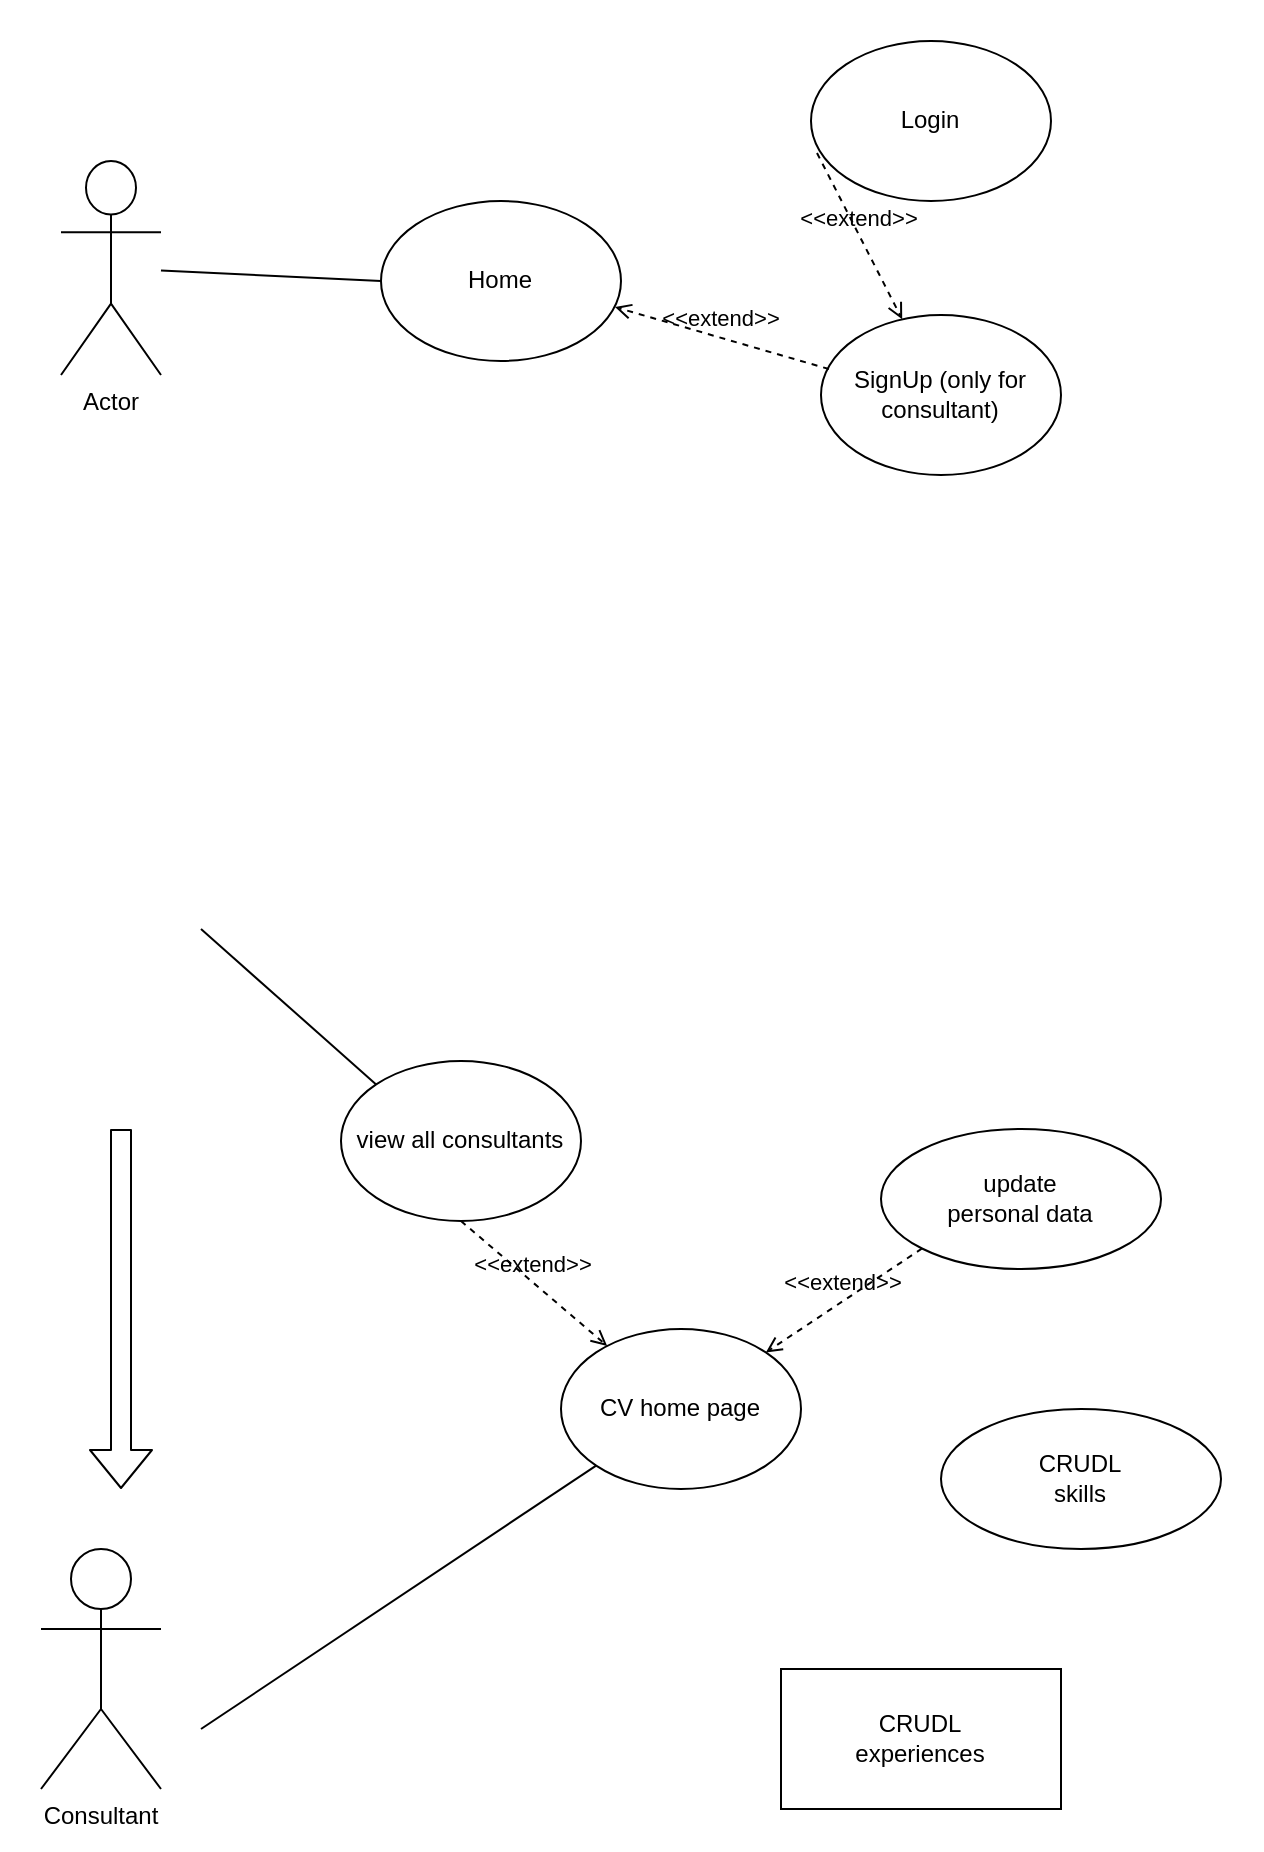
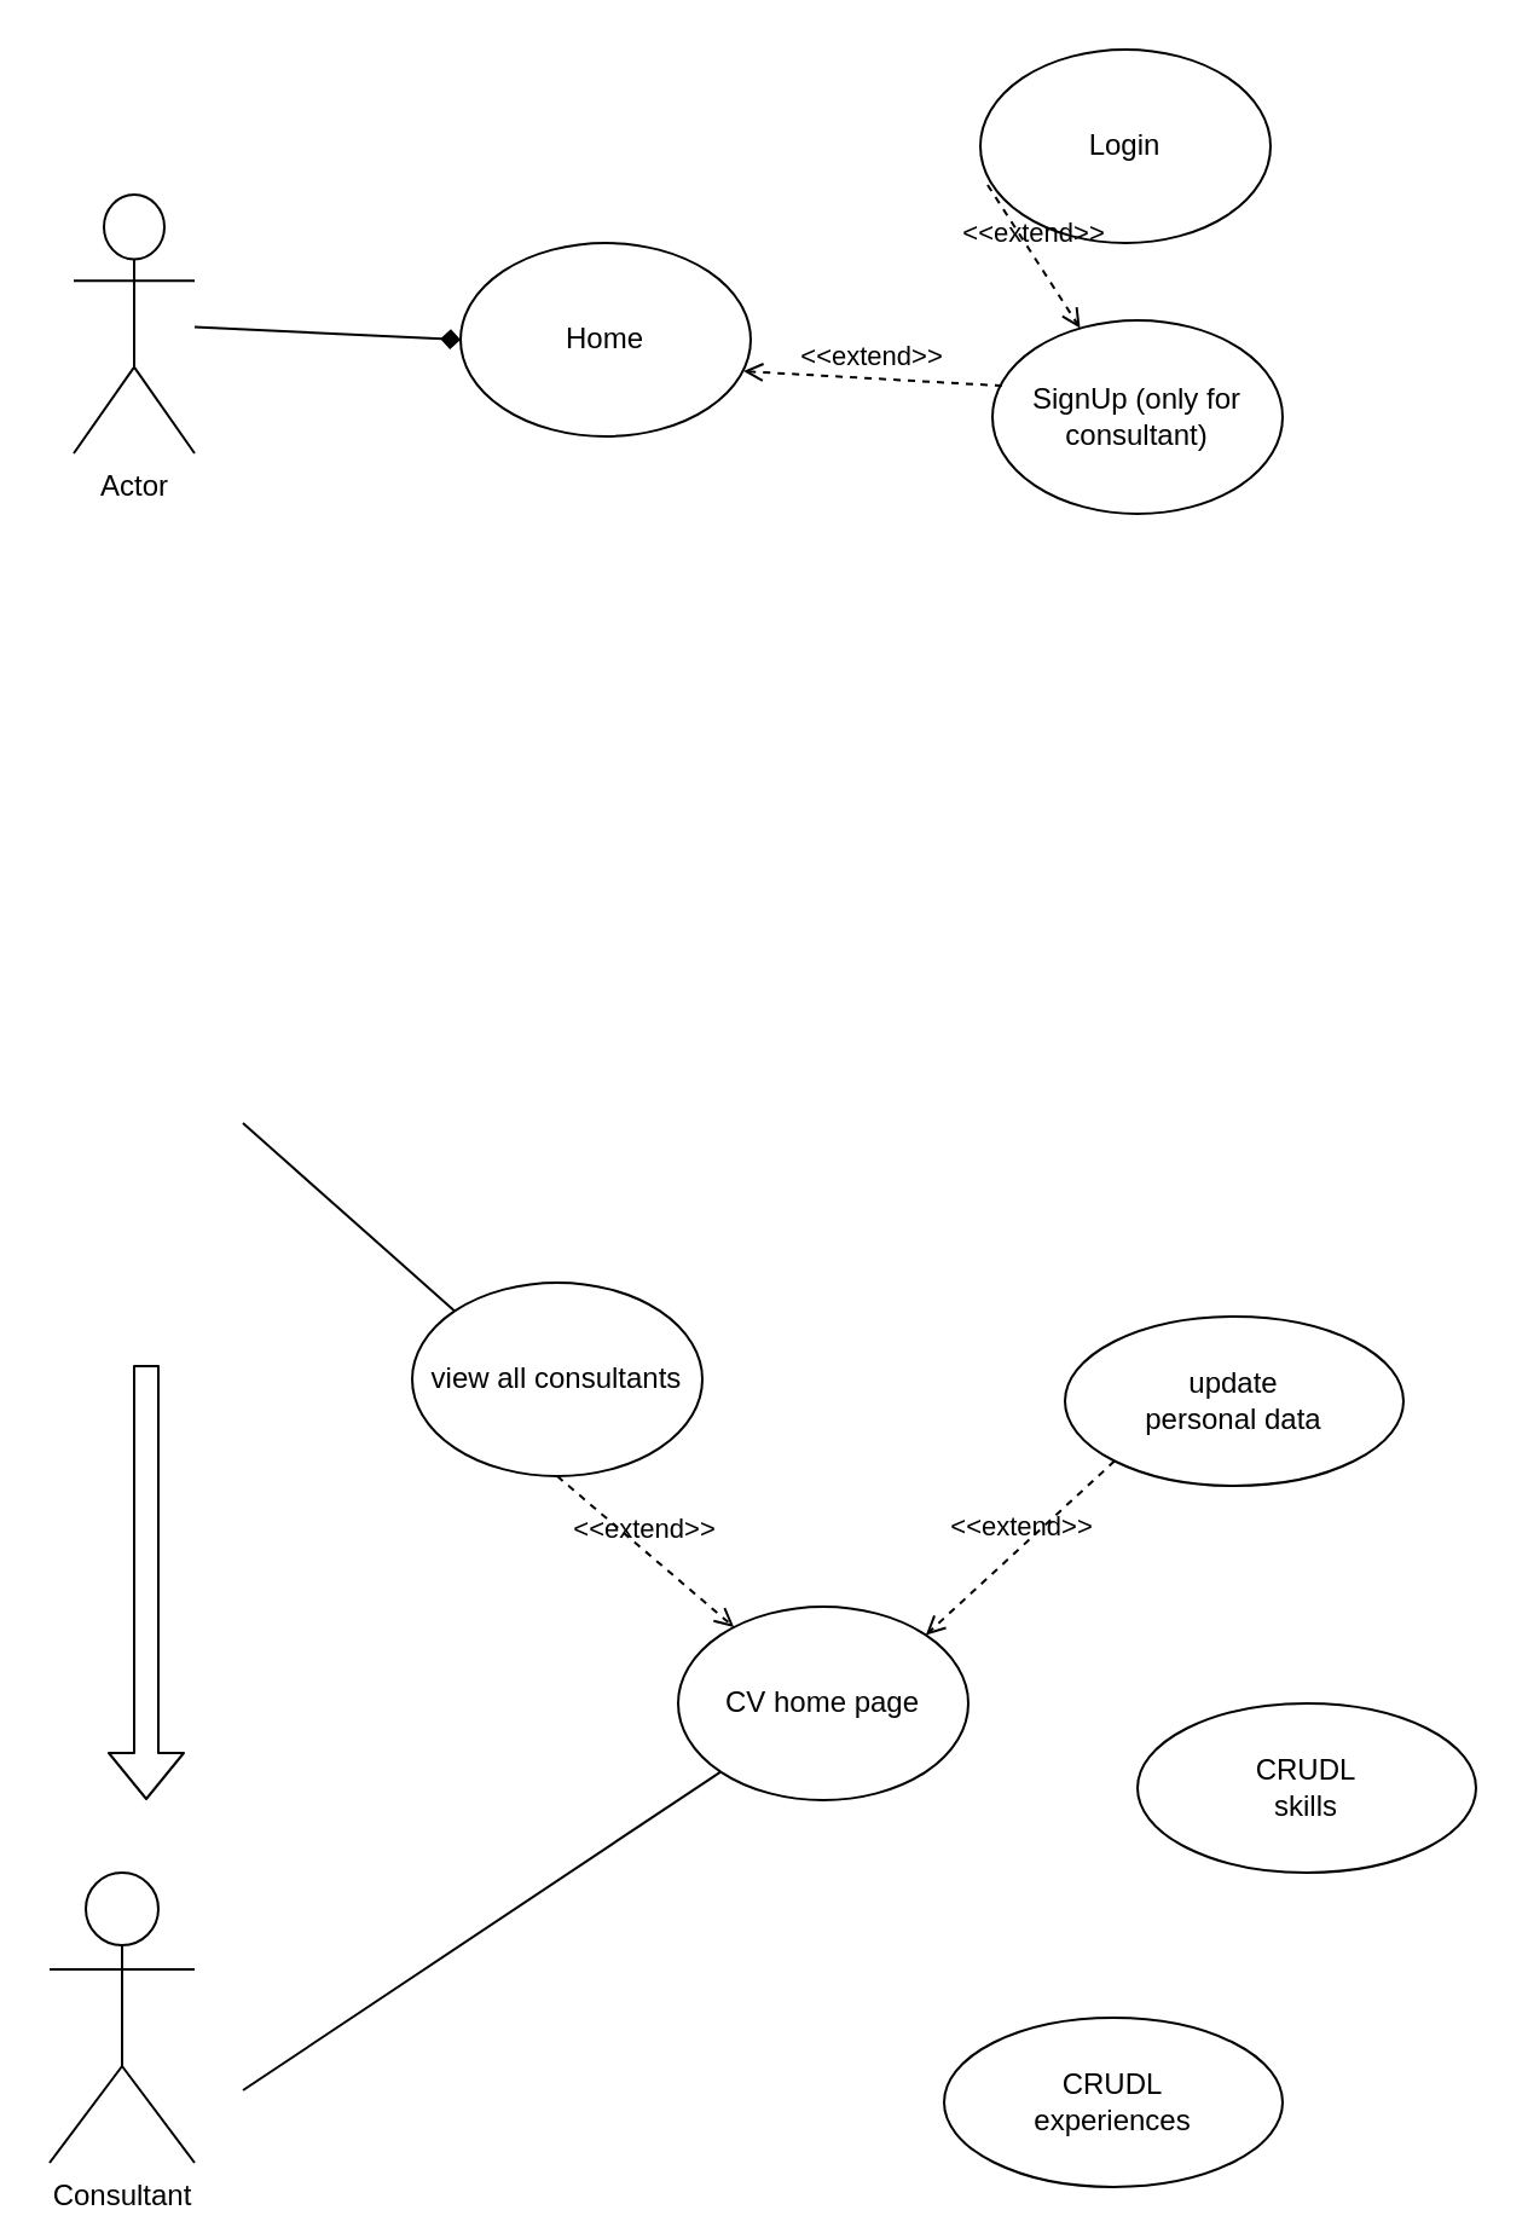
  <mxCell id="0" />
  <mxCell id="1" parent="0" />
  <mxCell id="2" value="Actor" style="shape=umlActor;verticalLabelPosition=bottom;verticalAlign=top;html=1;outlineConnect=0;" parent="1" vertex="1"><mxGeometry x="30" y="80" width="50" height="107" as="geometry" /></mxCell>
  <mxCell id="3" value="Home" style="ellipse;whiteSpace=wrap;html=1;" parent="1" vertex="1"><mxGeometry x="190" y="100" width="120" height="80" as="geometry" /></mxCell>
  <mxCell id="4" value="Login" style="ellipse;whiteSpace=wrap;html=1;" parent="1" vertex="1"><mxGeometry x="405" y="20" width="120" height="80" as="geometry" /></mxCell>
- <mxCell id="5" value="SignUp (only for consultant)" style="ellipse;whiteSpace=wrap;html=1;" parent="1" vertex="1"><mxGeometry x="410" y="157" width="120" height="80" as="geometry" /></mxCell>
+ <mxCell id="5" value="SignUp (only for consultant)" style="ellipse;whiteSpace=wrap;html=1;" parent="1" vertex="1"><mxGeometry x="410" y="132" width="120" height="80" as="geometry" /></mxCell>
  <mxCell id="6" value="CV home page" style="ellipse;whiteSpace=wrap;html=1;" parent="1" vertex="1"><mxGeometry x="280" y="664" width="120" height="80" as="geometry" /></mxCell>
- <mxCell id="7" value="" style="endArrow=none;html=1;rounded=0;entryX=0;entryY=0.5;entryDx=0;entryDy=0;" parent="1" source="2" target="3" edge="1"><mxGeometry width="50" height="50" relative="1" as="geometry"><mxPoint x="480" y="360" as="sourcePoint" /><mxPoint x="530" y="310" as="targetPoint" /></mxGeometry></mxCell>
+ <mxCell id="7" value="" style="endArrow=diamond;html=1;rounded=0;entryX=0;entryY=0.5;entryDx=0;entryDy=0;" parent="1" source="2" target="3" edge="1"><mxGeometry width="50" height="50" relative="1" as="geometry"><mxPoint x="480" y="360" as="sourcePoint" /><mxPoint x="530" y="310" as="targetPoint" /></mxGeometry></mxCell>
  <mxCell id="8" value="" style="endArrow=none;html=1;rounded=0;entryX=0;entryY=1;entryDx=0;entryDy=0;" parent="1" target="6" edge="1"><mxGeometry width="50" height="50" relative="1" as="geometry"><mxPoint x="100" y="864" as="sourcePoint" /><mxPoint x="530" y="414" as="targetPoint" /></mxGeometry></mxCell>
  <mxCell id="9" value="view all consultants" style="ellipse;whiteSpace=wrap;html=1;" parent="1" vertex="1"><mxGeometry x="170" y="530" width="120" height="80" as="geometry" /></mxCell>
  <mxCell id="10" value="&amp;lt;&amp;lt;extend&amp;gt;&amp;gt;" style="html=1;verticalAlign=bottom;labelBackgroundColor=none;endArrow=open;endFill=0;dashed=1;rounded=0;exitX=0.025;exitY=0.7;exitDx=0;exitDy=0;exitPerimeter=0;" parent="1" source="4" target="5" edge="1"><mxGeometry width="160" relative="1" as="geometry"><mxPoint x="420" y="334" as="sourcePoint" /><mxPoint x="580" y="334" as="targetPoint" /></mxGeometry></mxCell>
  <mxCell id="11" value="&amp;lt;&amp;lt;extend&amp;gt;&amp;gt;" style="html=1;verticalAlign=bottom;labelBackgroundColor=none;endArrow=open;endFill=0;dashed=1;rounded=0;exitX=0.033;exitY=0.338;exitDx=0;exitDy=0;exitPerimeter=0;entryX=0.975;entryY=0.663;entryDx=0;entryDy=0;entryPerimeter=0;" parent="1" source="5" target="3" edge="1"><mxGeometry width="160" relative="1" as="geometry"><mxPoint x="418" y="86" as="sourcePoint" /><mxPoint x="311.277" y="129.23" as="targetPoint" /></mxGeometry></mxCell>
  <mxCell id="12" value="&amp;lt;&amp;lt;extend&amp;gt;&amp;gt;" style="html=1;verticalAlign=bottom;labelBackgroundColor=none;endArrow=open;endFill=0;dashed=1;rounded=0;exitX=0.5;exitY=1;exitDx=0;exitDy=0;" parent="1" source="9" target="6" edge="1"><mxGeometry width="160" relative="1" as="geometry"><mxPoint x="423.96" y="194.04" as="sourcePoint" /><mxPoint x="317" y="163.04" as="targetPoint" /></mxGeometry></mxCell>
  <mxCell id="13" value="Consultant" style="shape=umlActor;verticalLabelPosition=bottom;verticalAlign=top;html=1;outlineConnect=0;" vertex="1" parent="1"><mxGeometry x="20" y="774" width="60" height="120" as="geometry" /></mxCell>
  <mxCell id="14" value="" style="endArrow=classic;html=1;shape=flexArrow;" edge="1" parent="1"><mxGeometry width="50" height="50" relative="1" as="geometry"><mxPoint x="60" y="564" as="sourcePoint" /><mxPoint x="60" y="744" as="targetPoint" /></mxGeometry></mxCell>
  <mxCell id="15" value="" style="endArrow=none;html=1;entryX=0;entryY=0;entryDx=0;entryDy=0;" edge="1" parent="1" target="9"><mxGeometry width="50" height="50" relative="1" as="geometry"><mxPoint x="100" y="464" as="sourcePoint" /><mxPoint x="320" y="474" as="targetPoint" /></mxGeometry></mxCell>
- <mxCell id="16" value="&lt;div&gt;update&lt;/div&gt;&lt;div&gt;personal data&lt;/div&gt;" style="ellipse;whiteSpace=wrap;html=1;" vertex="1" parent="1"><mxGeometry x="440" y="564" width="140" height="70" as="geometry" /></mxCell>
+ <mxCell id="16" value="&lt;div&gt;update&lt;/div&gt;&lt;div&gt;personal data&lt;/div&gt;" style="ellipse;whiteSpace=wrap;html=1;" vertex="1" parent="1"><mxGeometry x="440" y="544" width="140" height="70" as="geometry" /></mxCell>
  <mxCell id="17" value="&amp;lt;&amp;lt;extend&amp;gt;&amp;gt;" style="html=1;verticalAlign=bottom;labelBackgroundColor=none;endArrow=open;endFill=0;dashed=1;rounded=0;exitX=0;exitY=1;exitDx=0;exitDy=0;entryX=1;entryY=0;entryDx=0;entryDy=0;" edge="1" parent="1" source="16" target="6"><mxGeometry width="160" relative="1" as="geometry"><mxPoint x="278" y="620" as="sourcePoint" /><mxPoint x="351.094" y="682.462" as="targetPoint" /><Array as="points" /></mxGeometry></mxCell>
  <mxCell id="18" value="&lt;div&gt;CRUDL&lt;/div&gt;&lt;div&gt; skills&lt;/div&gt;" style="ellipse;whiteSpace=wrap;html=1;" vertex="1" parent="1"><mxGeometry x="470" y="704" width="140" height="70" as="geometry" /></mxCell>
- <mxCell id="19" value="&lt;div&gt;CRUDL&lt;/div&gt;&lt;div&gt;experiences&lt;/div&gt;" style="whiteSpace=wrap;html=1;rounded=0;" vertex="1" parent="1"><mxGeometry x="390" y="834" width="140" height="70" as="geometry" /></mxCell>
+ <mxCell id="19" value="&lt;div&gt;CRUDL&lt;/div&gt;&lt;div&gt;experiences&lt;/div&gt;" style="ellipse;whiteSpace=wrap;html=1;" vertex="1" parent="1"><mxGeometry x="390" y="834" width="140" height="70" as="geometry" /></mxCell>
